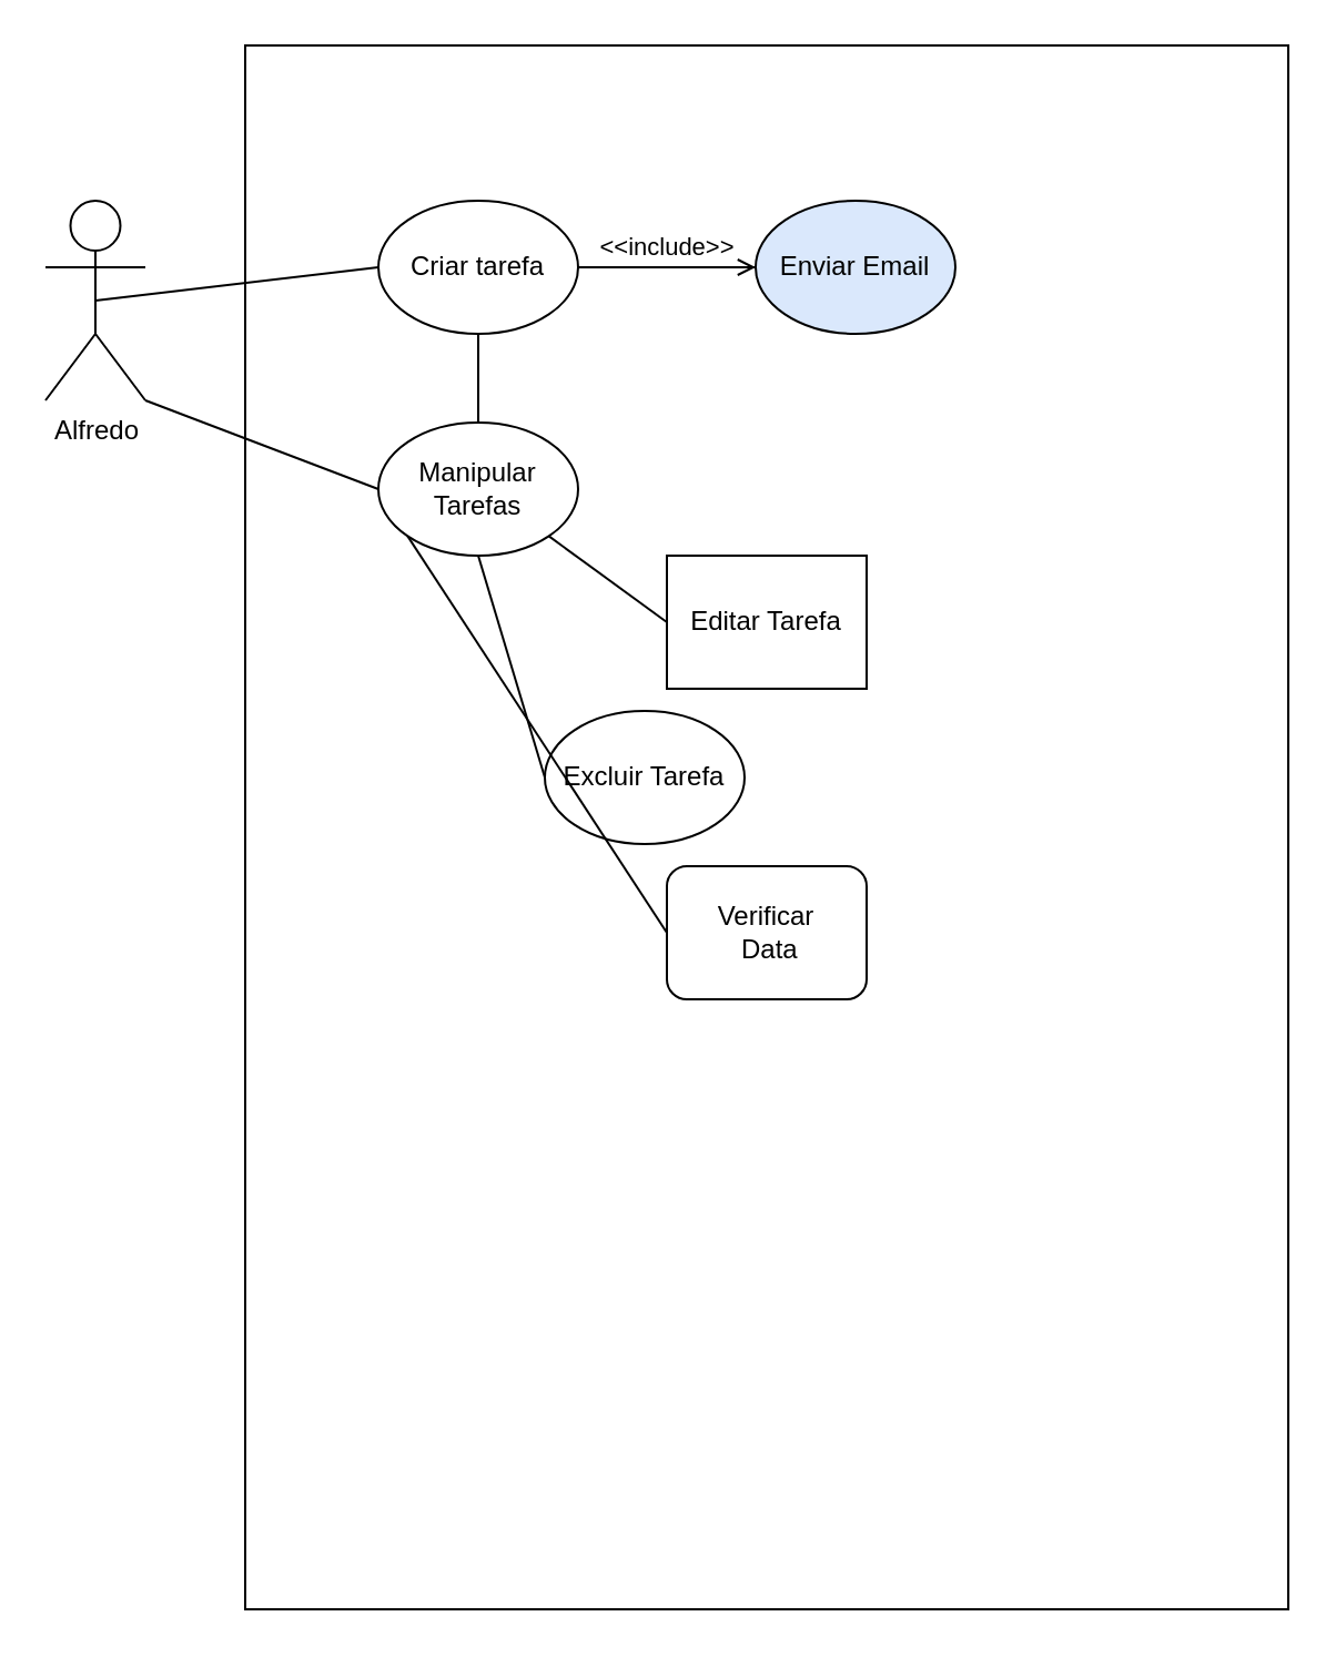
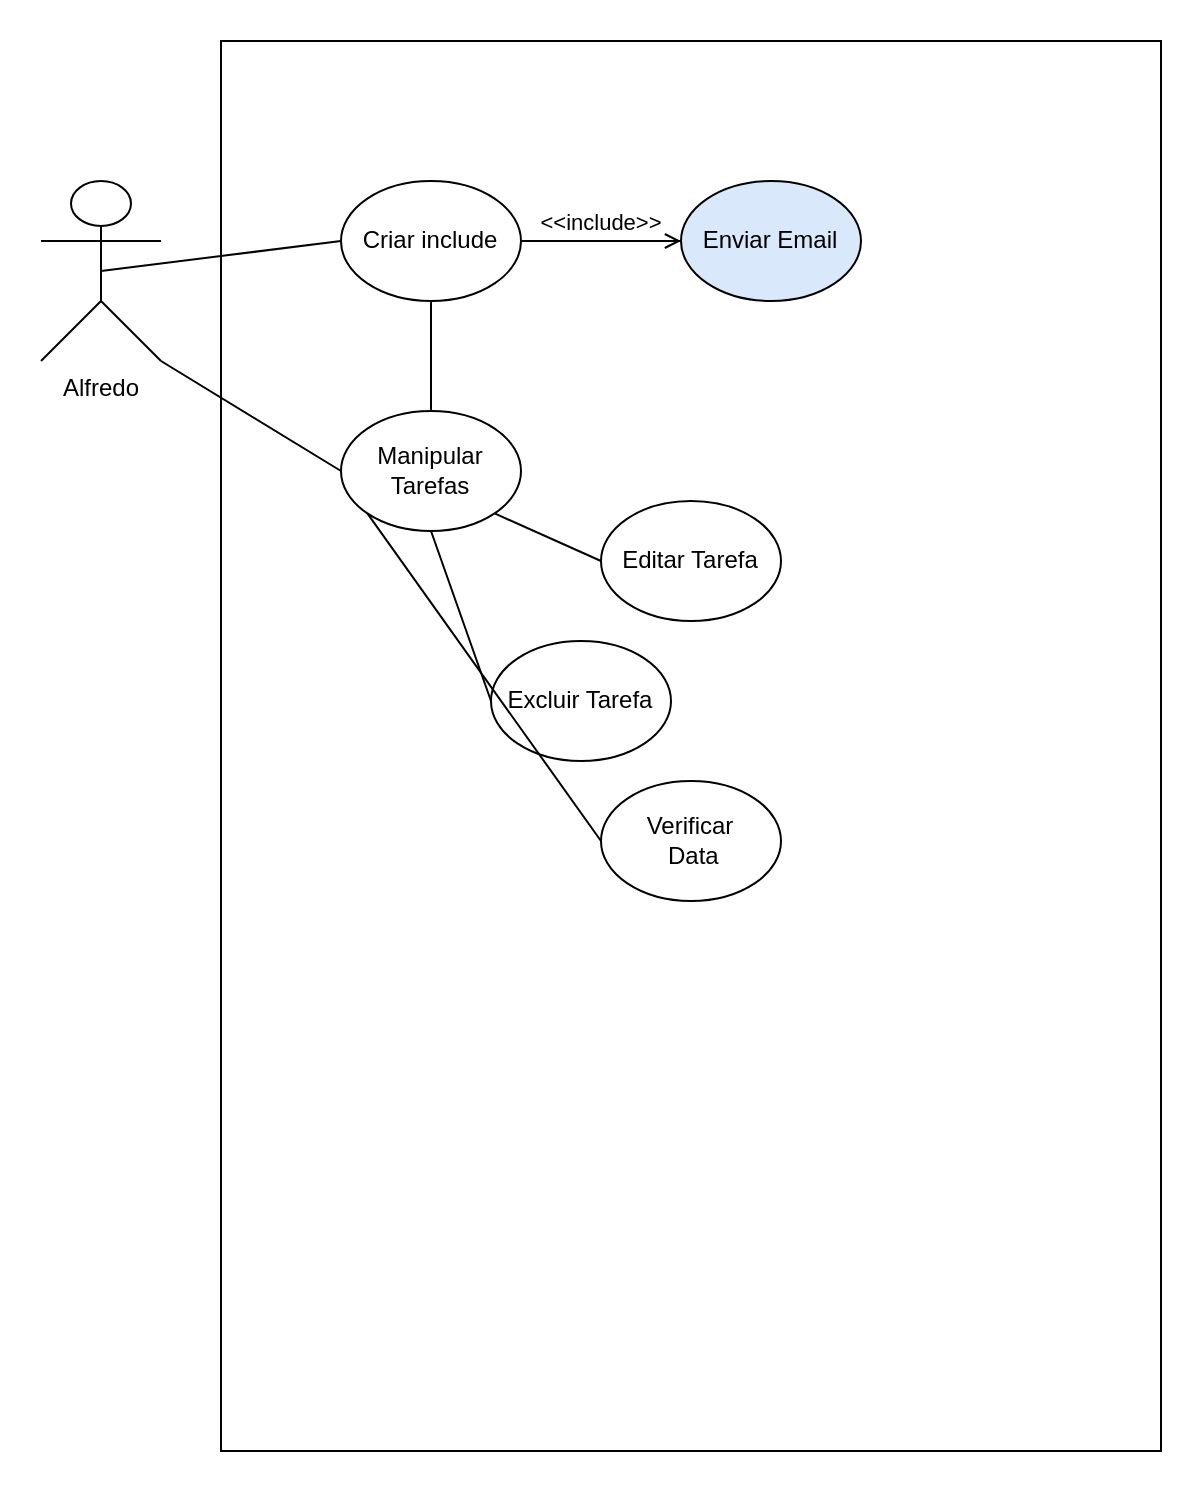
  <mxCell id="0" />
  <mxCell id="1" parent="0" />
- <mxCell id="2" value="Alfredo&lt;div&gt;&lt;br&gt;&lt;/div&gt;" style="shape=umlActor;verticalLabelPosition=bottom;verticalAlign=top;html=1;outlineConnect=0;" vertex="1" parent="1"><mxGeometry x="20" y="90" width="45" height="90" as="geometry" /></mxCell>
+ <mxCell id="2" value="Alfredo&lt;div&gt;&lt;br&gt;&lt;/div&gt;" style="shape=umlActor;verticalLabelPosition=bottom;verticalAlign=top;html=1;outlineConnect=0;" vertex="1" parent="1"><mxGeometry x="20" y="90" width="60" height="90" as="geometry" /></mxCell>
  <mxCell id="3" value="" style="rounded=0;whiteSpace=wrap;html=1;" vertex="1" parent="1"><mxGeometry x="110" y="20" width="470" height="705" as="geometry" /></mxCell>
- <mxCell id="4" value="Criar tarefa" style="ellipse;whiteSpace=wrap;html=1;" vertex="1" parent="1"><mxGeometry x="170" y="90" width="90" height="60" as="geometry" /></mxCell>
- <mxCell id="5" value="Manipular Tarefas" style="ellipse;whiteSpace=wrap;html=1;" vertex="1" parent="1"><mxGeometry x="170" y="190" width="90" height="60" as="geometry" /></mxCell>
+ <mxCell id="4" value="Criar include" style="ellipse;whiteSpace=wrap;html=1;" vertex="1" parent="1"><mxGeometry x="170" y="90" width="90" height="60" as="geometry" /></mxCell>
+ <mxCell id="5" value="Manipular Tarefas" style="ellipse;whiteSpace=wrap;html=1;" vertex="1" parent="1"><mxGeometry x="170" y="205" width="90" height="60" as="geometry" /></mxCell>
  <mxCell id="6" value="Enviar Email" style="ellipse;whiteSpace=wrap;html=1;fillColor=#dae8fc;" vertex="1" parent="1"><mxGeometry x="340" y="90" width="90" height="60" as="geometry" /></mxCell>
  <mxCell id="7" value="" style="endArrow=none;html=1;rounded=0;entryX=0;entryY=0.5;entryDx=0;entryDy=0;exitX=0.5;exitY=0.5;exitDx=0;exitDy=0;exitPerimeter=0;" edge="1" parent="1" source="2" target="4"><mxGeometry width="50" height="50" relative="1" as="geometry"><mxPoint x="60" y="160" as="sourcePoint" /><mxPoint x="100" y="100" as="targetPoint" /></mxGeometry></mxCell>
  <mxCell id="8" value="" style="endArrow=none;html=1;rounded=0;entryX=0;entryY=0.5;entryDx=0;entryDy=0;exitX=1;exitY=1;exitDx=0;exitDy=0;exitPerimeter=0;" edge="1" parent="1" source="2" target="5"><mxGeometry width="50" height="50" relative="1" as="geometry"><mxPoint x="80" y="190" as="sourcePoint" /><mxPoint x="130" y="140" as="targetPoint" /></mxGeometry></mxCell>
  <mxCell id="9" value="" style="endArrow=none;html=1;rounded=0;entryX=0;entryY=0.5;entryDx=0;entryDy=0;exitX=1;exitY=0.5;exitDx=0;exitDy=0;" edge="1" parent="1" source="4" target="6"><mxGeometry width="50" height="50" relative="1" as="geometry"><mxPoint x="260" y="140" as="sourcePoint" /><mxPoint x="310" y="90" as="targetPoint" /></mxGeometry></mxCell>
  <mxCell id="10" value="Excluir Tarefa" style="ellipse;whiteSpace=wrap;html=1;" vertex="1" parent="1"><mxGeometry x="245" y="320" width="90" height="60" as="geometry" /></mxCell>
- <mxCell id="11" value="Editar Tarefa" style="whiteSpace=wrap;html=1;rounded=0;" vertex="1" parent="1"><mxGeometry x="300" y="250" width="90" height="60" as="geometry" /></mxCell>
+ <mxCell id="11" value="Editar Tarefa" style="ellipse;whiteSpace=wrap;html=1;" vertex="1" parent="1"><mxGeometry x="300" y="250" width="90" height="60" as="geometry" /></mxCell>
  <mxCell id="12" value="&amp;lt;&amp;lt;include&amp;gt;&amp;gt;" style="html=1;verticalAlign=bottom;labelBackgroundColor=none;endArrow=open;endFill=0;dashed=1;rounded=0;entryX=0;entryY=0.5;entryDx=0;entryDy=0;" edge="1" parent="1" target="6"><mxGeometry width="160" relative="1" as="geometry"><mxPoint x="260" y="120" as="sourcePoint" /><mxPoint x="500" y="270" as="targetPoint" /></mxGeometry></mxCell>
  <mxCell id="13" value="" style="endArrow=none;html=1;rounded=0;exitX=1;exitY=1;exitDx=0;exitDy=0;entryX=0;entryY=0.5;entryDx=0;entryDy=0;" edge="1" parent="1" source="5" target="11"><mxGeometry width="50" height="50" relative="1" as="geometry"><mxPoint x="400" y="300" as="sourcePoint" /><mxPoint x="450" y="250" as="targetPoint" /></mxGeometry></mxCell>
- <mxCell id="14" value="Verificar&lt;div&gt;&amp;nbsp;Data&lt;/div&gt;" style="whiteSpace=wrap;html=1;rounded=1;" vertex="1" parent="1"><mxGeometry x="300" y="390" width="90" height="60" as="geometry" /></mxCell>
+ <mxCell id="14" value="Verificar&lt;div&gt;&amp;nbsp;Data&lt;/div&gt;" style="ellipse;whiteSpace=wrap;html=1;" vertex="1" parent="1"><mxGeometry x="300" y="390" width="90" height="60" as="geometry" /></mxCell>
  <mxCell id="15" value="" style="endArrow=none;html=1;rounded=0;exitX=0.5;exitY=1;exitDx=0;exitDy=0;entryX=0;entryY=0.5;entryDx=0;entryDy=0;" edge="1" parent="1" source="5" target="10"><mxGeometry width="50" height="50" relative="1" as="geometry"><mxPoint x="400" y="300" as="sourcePoint" /><mxPoint x="450" y="250" as="targetPoint" /></mxGeometry></mxCell>
  <mxCell id="16" value="" style="endArrow=none;html=1;rounded=0;exitX=0;exitY=1;exitDx=0;exitDy=0;entryX=0;entryY=0.5;entryDx=0;entryDy=0;" edge="1" parent="1" source="5" target="14"><mxGeometry width="50" height="50" relative="1" as="geometry"><mxPoint x="250" y="470" as="sourcePoint" /><mxPoint x="300" y="420" as="targetPoint" /></mxGeometry></mxCell>
  <mxCell id="17" value="" style="endArrow=none;html=1;rounded=0;entryX=0.5;entryY=1;entryDx=0;entryDy=0;" edge="1" parent="1" source="5" target="4"><mxGeometry width="50" height="50" relative="1" as="geometry"><mxPoint x="170" y="200" as="sourcePoint" /><mxPoint x="220" y="150" as="targetPoint" /></mxGeometry></mxCell>
